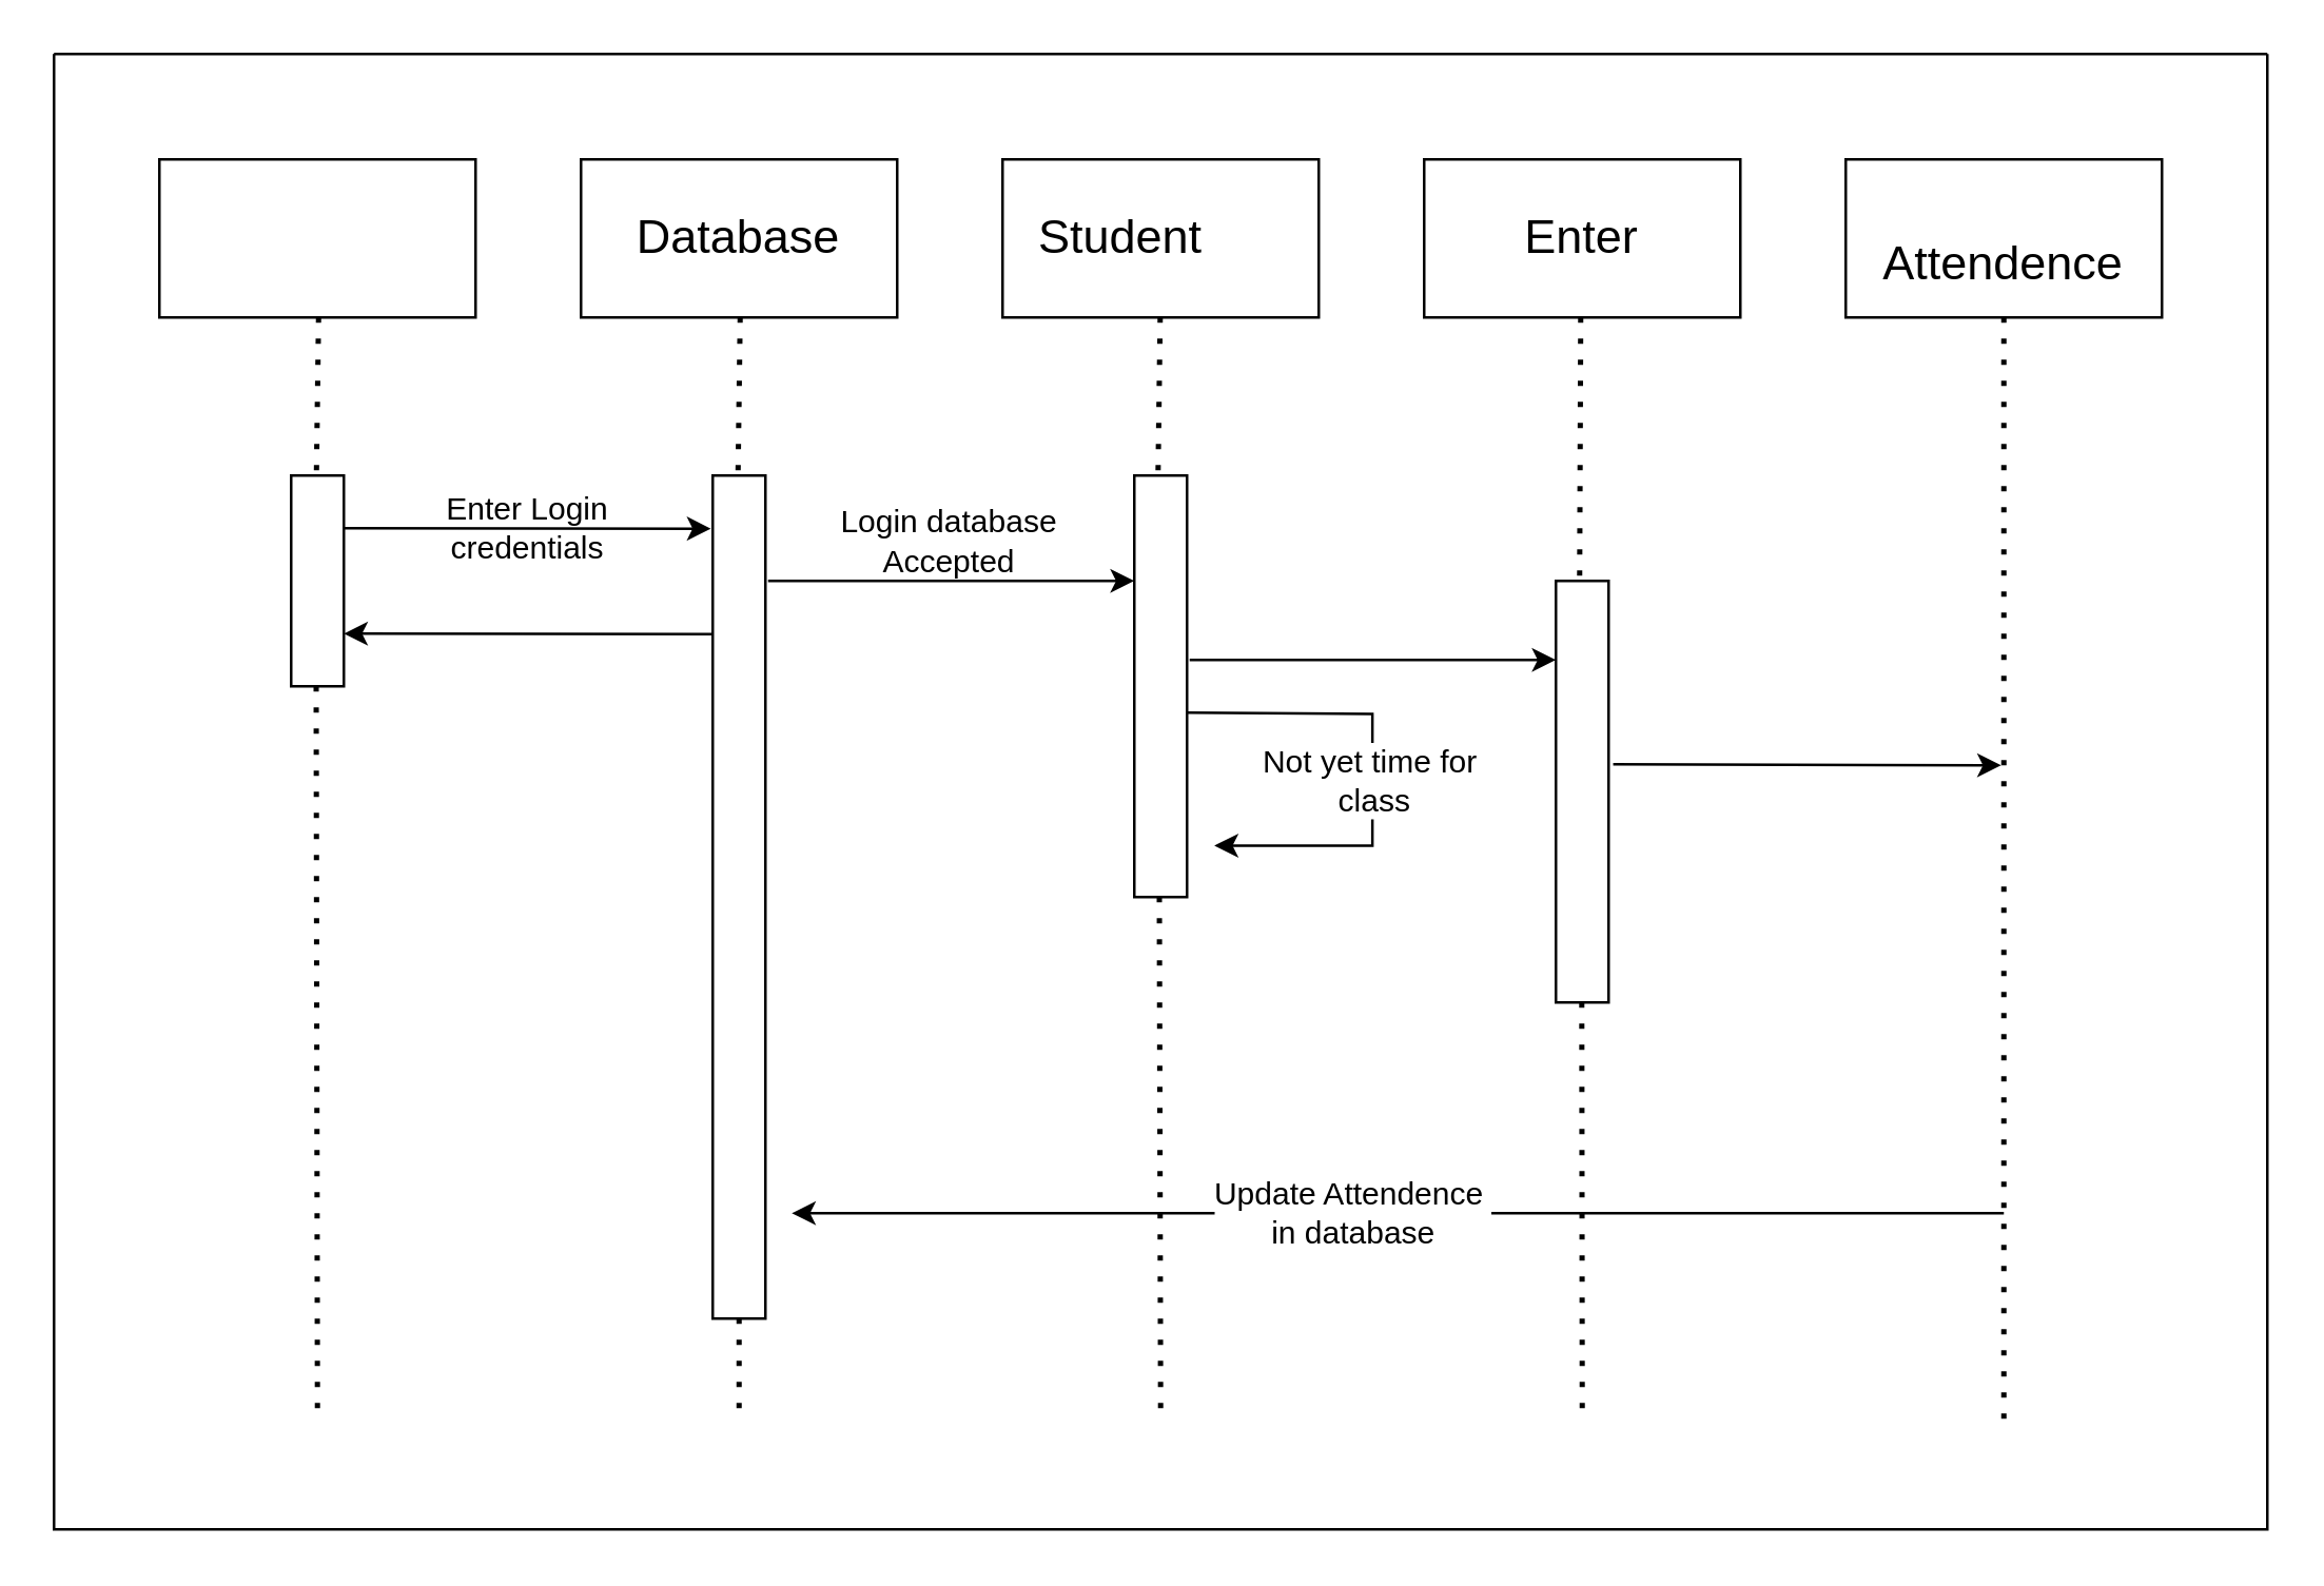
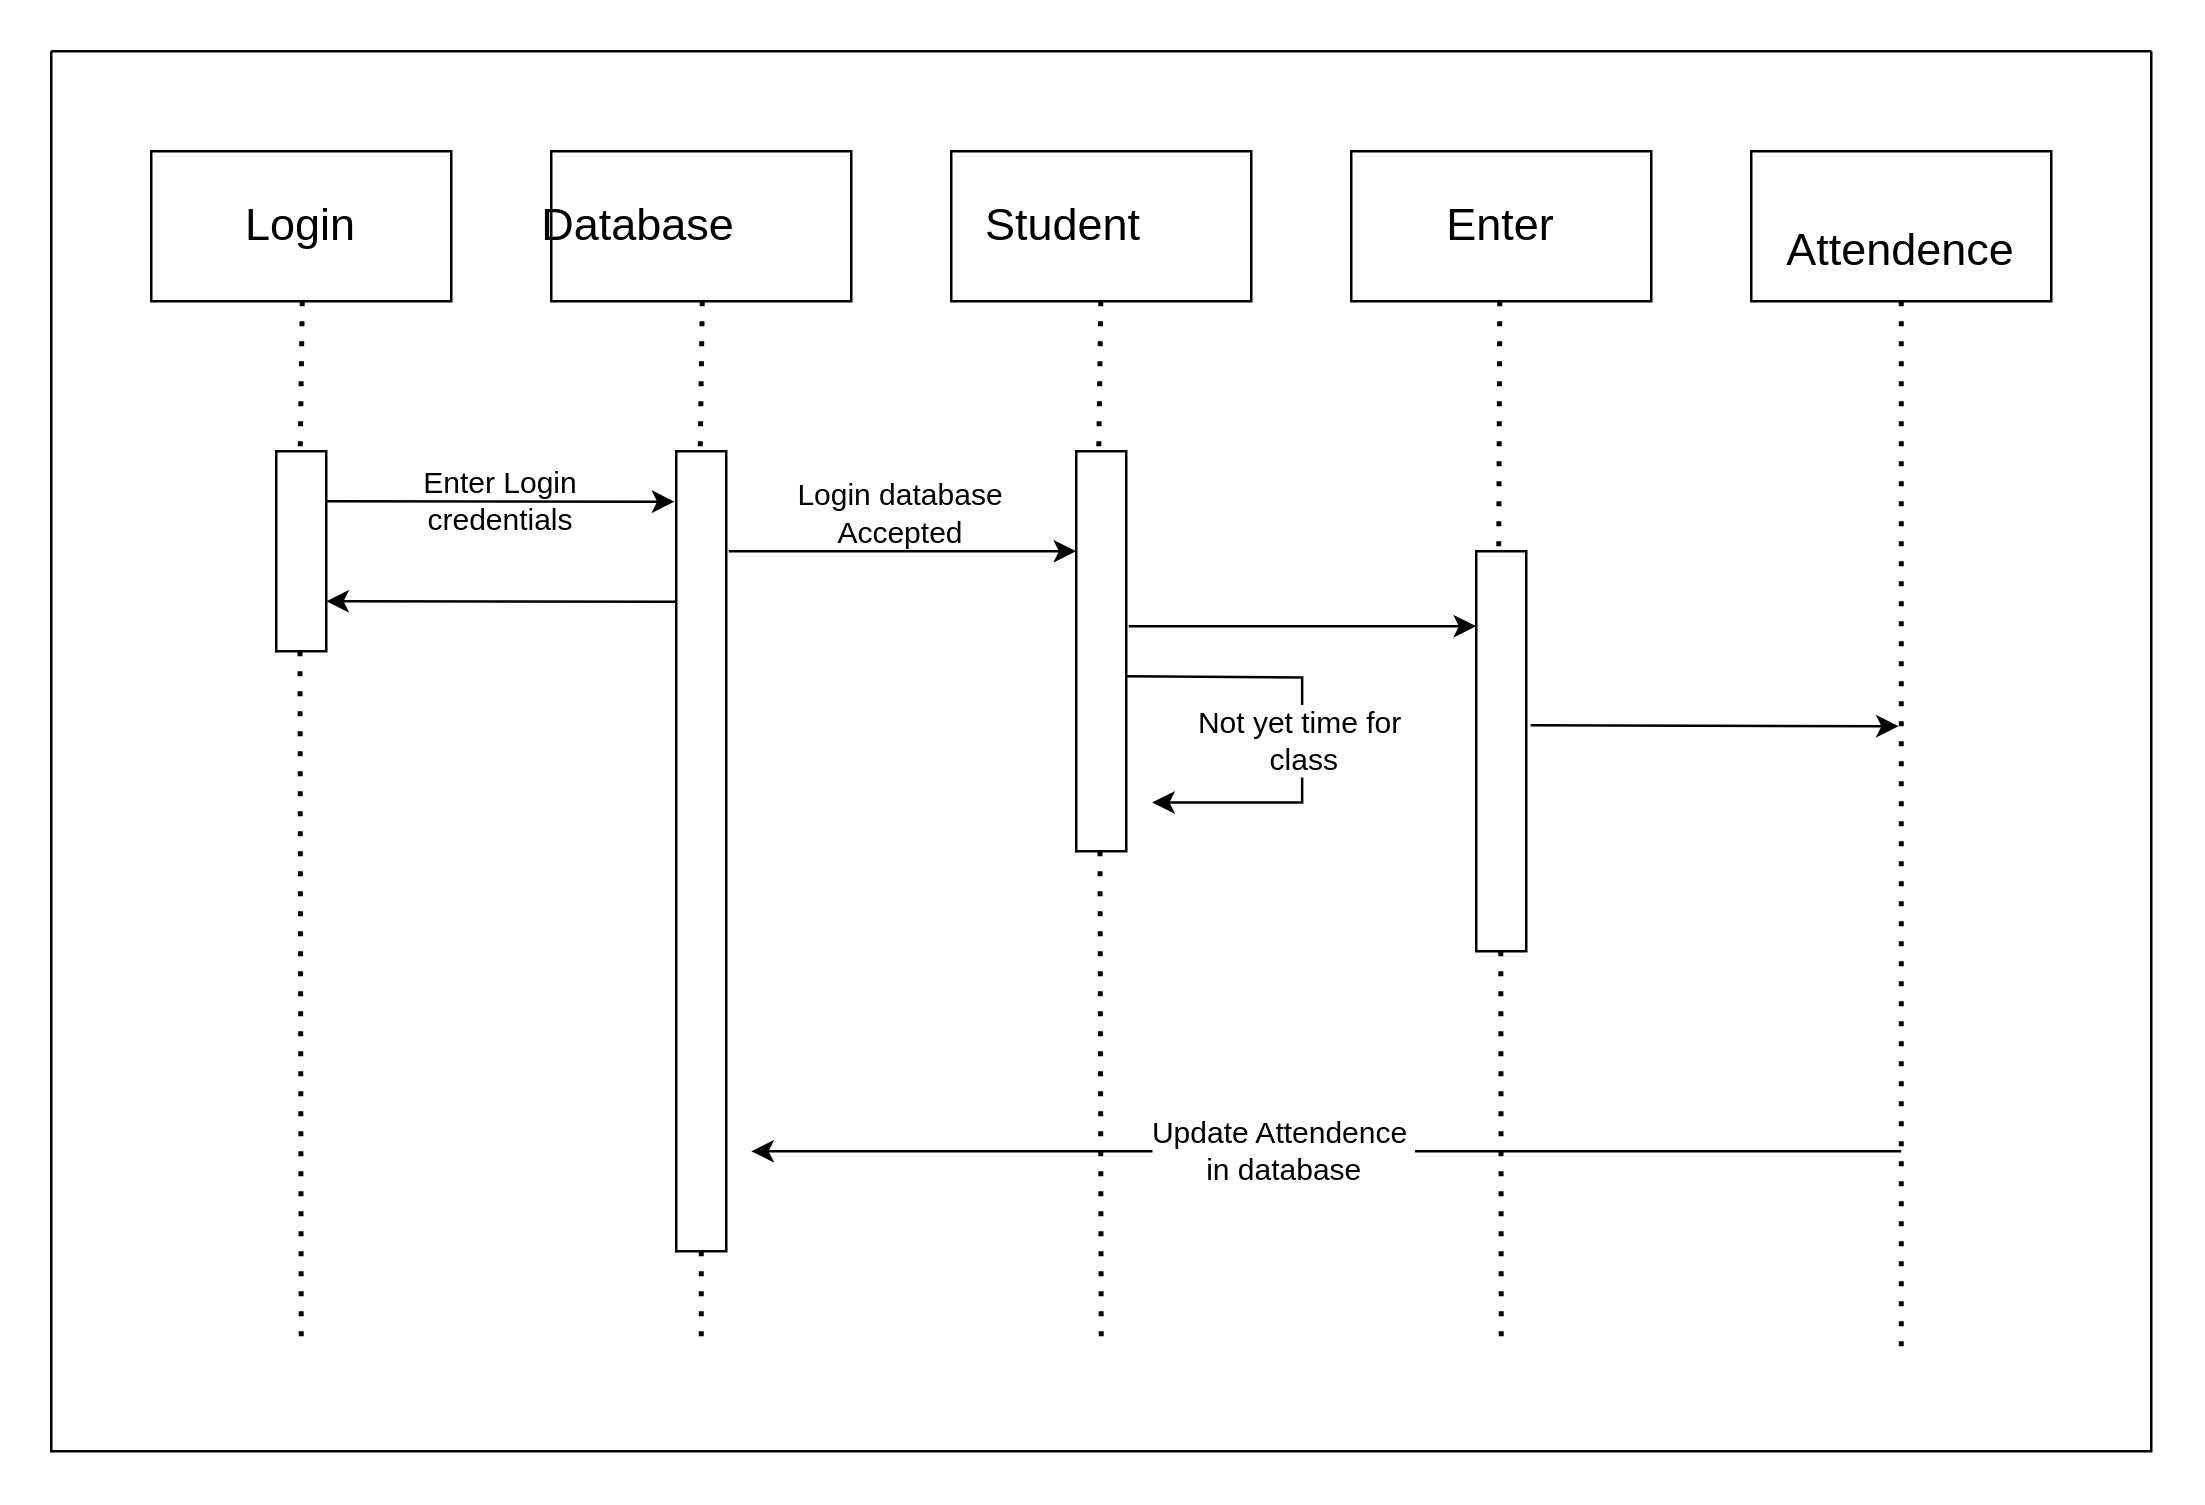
  <mxCell id="0" />
  <mxCell id="1" parent="0" />
  <mxCell id="2" value="" style="rounded=0;whiteSpace=wrap;html=1;" vertex="1" parent="1"><mxGeometry x="60" y="60" width="120" height="60" as="geometry" /></mxCell>
  <mxCell id="3" value="" style="rounded=0;whiteSpace=wrap;html=1;" vertex="1" parent="1"><mxGeometry x="220" y="60" width="120" height="60" as="geometry" /></mxCell>
  <mxCell id="4" value="" style="rounded=0;whiteSpace=wrap;html=1;" vertex="1" parent="1"><mxGeometry x="540" y="60" width="120" height="60" as="geometry" /></mxCell>
  <mxCell id="5" value="" style="rounded=0;whiteSpace=wrap;html=1;" vertex="1" parent="1"><mxGeometry x="380" y="60" width="120" height="60" as="geometry" /></mxCell>
  <mxCell id="6" value="" style="rounded=0;whiteSpace=wrap;html=1;" vertex="1" parent="1"><mxGeometry x="700" y="60" width="120" height="60" as="geometry" /></mxCell>
  <mxCell id="7" value="" style="rounded=0;whiteSpace=wrap;html=1;" vertex="1" parent="1"><mxGeometry x="110" y="180" width="20" height="80" as="geometry" /></mxCell>
  <mxCell id="8" value="" style="rounded=0;whiteSpace=wrap;html=1;" vertex="1" parent="1"><mxGeometry x="270" y="180" width="20" height="320" as="geometry" /></mxCell>
  <mxCell id="9" value="" style="rounded=0;whiteSpace=wrap;html=1;" vertex="1" parent="1"><mxGeometry x="430" y="180" width="20" height="160" as="geometry" /></mxCell>
  <mxCell id="10" value="" style="rounded=0;whiteSpace=wrap;html=1;" vertex="1" parent="1"><mxGeometry x="590" y="220" width="20" height="160" as="geometry" /></mxCell>
  <mxCell id="11" value="" style="endArrow=classic;html=1;rounded=0;exitX=1;exitY=0.25;exitDx=0;exitDy=0;entryX=-0.035;entryY=0.063;entryDx=0;entryDy=0;entryPerimeter=0;" edge="1" parent="1" source="7" target="8"><mxGeometry width="50" height="50" relative="1" as="geometry"><mxPoint x="420" y="410" as="sourcePoint" /><mxPoint x="470" y="360" as="targetPoint" /></mxGeometry></mxCell>
  <mxCell id="12" value="" style="endArrow=classic;html=1;rounded=0;exitX=0;exitY=0.188;exitDx=0;exitDy=0;entryX=1;entryY=0.75;entryDx=0;entryDy=0;exitPerimeter=0;" edge="1" parent="1" source="8" target="7"><mxGeometry width="50" height="50" relative="1" as="geometry"><mxPoint x="90" y="240" as="sourcePoint" /><mxPoint x="227" y="240" as="targetPoint" /></mxGeometry></mxCell>
  <mxCell id="13" value="Enter Login credentials" style="text;strokeColor=none;align=center;fillColor=none;html=1;verticalAlign=middle;whiteSpace=wrap;rounded=0;" vertex="1" parent="1"><mxGeometry x="140" y="185" width="120" height="30" as="geometry" /></mxCell>
  <mxCell id="14" value="Login database Accepted" style="text;strokeColor=none;align=center;fillColor=none;html=1;verticalAlign=middle;whiteSpace=wrap;rounded=0;" vertex="1" parent="1"><mxGeometry x="300" y="190" width="120" height="30" as="geometry" /></mxCell>
  <mxCell id="15" value="" style="endArrow=classic;html=1;rounded=0;exitX=1;exitY=0.25;exitDx=0;exitDy=0;entryX=-0.035;entryY=0.063;entryDx=0;entryDy=0;entryPerimeter=0;" edge="1" parent="1"><mxGeometry width="50" height="50" relative="1" as="geometry"><mxPoint x="291" y="220" as="sourcePoint" /><mxPoint x="430" y="220" as="targetPoint" /></mxGeometry></mxCell>
  <mxCell id="16" value="" style="endArrow=classic;html=1;rounded=0;exitX=1;exitY=0.25;exitDx=0;exitDy=0;entryX=-0.035;entryY=0.063;entryDx=0;entryDy=0;entryPerimeter=0;" edge="1" parent="1"><mxGeometry width="50" height="50" relative="1" as="geometry"><mxPoint x="451" y="250" as="sourcePoint" /><mxPoint x="590" y="250" as="targetPoint" /></mxGeometry></mxCell>
  <mxCell id="17" value="" style="endArrow=classic;html=1;rounded=0;exitX=0.982;exitY=0.622;exitDx=0;exitDy=0;exitPerimeter=0;" edge="1" parent="1"><mxGeometry width="50" height="50" relative="1" as="geometry"><mxPoint x="450" y="270" as="sourcePoint" /><mxPoint x="460.36" y="320.48" as="targetPoint" /><Array as="points"><mxPoint x="520.36" y="270.48" /><mxPoint x="520.36" y="320.48" /></Array></mxGeometry></mxCell>
  <mxCell id="18" value="&lt;font style=&quot;font-size: 12px;&quot;&gt;Not yet time for&amp;nbsp;&lt;/font&gt;&lt;div&gt;&lt;font style=&quot;font-size: 12px;&quot;&gt;class&lt;/font&gt;&lt;/div&gt;" style="edgeLabel;html=1;align=center;verticalAlign=middle;resizable=0;points=[];" vertex="1" connectable="0" parent="17"><mxGeometry x="0.049" relative="1" as="geometry"><mxPoint as="offset" /></mxGeometry></mxCell>
  <mxCell id="19" value="" style="endArrow=classic;html=1;rounded=0;exitX=1.086;exitY=0.435;exitDx=0;exitDy=0;entryX=-0.035;entryY=0.063;entryDx=0;entryDy=0;entryPerimeter=0;exitPerimeter=0;" edge="1" parent="1" source="10"><mxGeometry width="50" height="50" relative="1" as="geometry"><mxPoint x="620" y="290" as="sourcePoint" /><mxPoint x="759" y="290" as="targetPoint" /></mxGeometry></mxCell>
  <mxCell id="20" value="" style="endArrow=none;dashed=1;html=1;dashPattern=1 3;strokeWidth=2;rounded=0;exitX=0.5;exitY=1;exitDx=0;exitDy=0;" edge="1" parent="1" source="6"><mxGeometry width="50" height="50" relative="1" as="geometry"><mxPoint x="460" y="440" as="sourcePoint" /><mxPoint x="760" y="541.6" as="targetPoint" /></mxGeometry></mxCell>
  <mxCell id="21" value="" style="endArrow=none;dashed=1;html=1;dashPattern=1 3;strokeWidth=2;rounded=0;exitX=0.5;exitY=1;exitDx=0;exitDy=0;" edge="1" parent="1"><mxGeometry width="50" height="50" relative="1" as="geometry"><mxPoint x="599.41" y="120" as="sourcePoint" /><mxPoint x="599" y="220" as="targetPoint" /></mxGeometry></mxCell>
  <mxCell id="22" value="" style="endArrow=none;dashed=1;html=1;dashPattern=1 3;strokeWidth=2;rounded=0;exitX=0.5;exitY=1;exitDx=0;exitDy=0;" edge="1" parent="1"><mxGeometry width="50" height="50" relative="1" as="geometry"><mxPoint x="599.82" y="380" as="sourcePoint" /><mxPoint x="600" y="540" as="targetPoint" /></mxGeometry></mxCell>
  <mxCell id="23" value="" style="endArrow=none;dashed=1;html=1;dashPattern=1 3;strokeWidth=2;rounded=0;exitX=0.5;exitY=1;exitDx=0;exitDy=0;" edge="1" parent="1"><mxGeometry width="50" height="50" relative="1" as="geometry"><mxPoint x="439.82" y="120" as="sourcePoint" /><mxPoint x="439" y="180" as="targetPoint" /></mxGeometry></mxCell>
  <mxCell id="24" value="" style="endArrow=none;dashed=1;html=1;dashPattern=1 3;strokeWidth=2;rounded=0;exitX=0.5;exitY=1;exitDx=0;exitDy=0;" edge="1" parent="1"><mxGeometry width="50" height="50" relative="1" as="geometry"><mxPoint x="120.41" y="120" as="sourcePoint" /><mxPoint x="119.59" y="180" as="targetPoint" /></mxGeometry></mxCell>
  <mxCell id="25" value="" style="endArrow=none;dashed=1;html=1;dashPattern=1 3;strokeWidth=2;rounded=0;exitX=0.5;exitY=1;exitDx=0;exitDy=0;" edge="1" parent="1"><mxGeometry width="50" height="50" relative="1" as="geometry"><mxPoint x="280.41" y="120" as="sourcePoint" /><mxPoint x="279.59" y="180" as="targetPoint" /></mxGeometry></mxCell>
  <mxCell id="26" value="" style="endArrow=none;dashed=1;html=1;dashPattern=1 3;strokeWidth=2;rounded=0;exitX=0.5;exitY=1;exitDx=0;exitDy=0;" edge="1" parent="1"><mxGeometry width="50" height="50" relative="1" as="geometry"><mxPoint x="439.5" y="340" as="sourcePoint" /><mxPoint x="440" y="540" as="targetPoint" /></mxGeometry></mxCell>
  <mxCell id="27" value="" style="endArrow=none;dashed=1;html=1;dashPattern=1 3;strokeWidth=2;rounded=0;exitX=0.5;exitY=1;exitDx=0;exitDy=0;" edge="1" parent="1"><mxGeometry width="50" height="50" relative="1" as="geometry"><mxPoint x="119.5" y="260" as="sourcePoint" /><mxPoint x="120" y="540" as="targetPoint" /></mxGeometry></mxCell>
  <mxCell id="28" value="" style="endArrow=none;dashed=1;html=1;dashPattern=1 3;strokeWidth=2;rounded=0;exitX=0.5;exitY=1;exitDx=0;exitDy=0;" edge="1" parent="1" source="8"><mxGeometry width="50" height="50" relative="1" as="geometry"><mxPoint x="129.5" y="270" as="sourcePoint" /><mxPoint x="280" y="540" as="targetPoint" /></mxGeometry></mxCell>
  <mxCell id="29" value="" style="endArrow=classic;html=1;rounded=0;" edge="1" parent="1"><mxGeometry width="50" height="50" relative="1" as="geometry"><mxPoint x="760" y="460" as="sourcePoint" /><mxPoint x="300" y="460" as="targetPoint" /></mxGeometry></mxCell>
  <mxCell id="30" value="&lt;font style=&quot;font-size: 12px;&quot;&gt;Update Attendence&lt;/font&gt;&lt;font style=&quot;font-size: 12px;&quot;&gt;&amp;nbsp;&lt;/font&gt;&lt;div&gt;&lt;font style=&quot;font-size: 12px;&quot;&gt;in database&lt;/font&gt;&lt;/div&gt;" style="edgeLabel;html=1;align=center;verticalAlign=middle;resizable=0;points=[];" vertex="1" connectable="0" parent="29"><mxGeometry x="0.075" y="-1" relative="1" as="geometry"><mxPoint x="-1" as="offset" /></mxGeometry></mxCell>
+ <mxCell id="31" value="&lt;font style=&quot;font-size: 18px;&quot;&gt;Login&lt;/font&gt;" style="text;strokeColor=none;align=center;fillColor=none;html=1;verticalAlign=middle;whiteSpace=wrap;rounded=0;" vertex="1" parent="1"><mxGeometry x="90" y="75" width="60" height="30" as="geometry" /></mxCell>
  <mxCell id="32" value="&lt;font style=&quot;font-size: 18px;&quot;&gt;Attendence&lt;/font&gt;" style="text;strokeColor=none;align=center;fillColor=none;html=1;verticalAlign=middle;whiteSpace=wrap;rounded=0;" vertex="1" parent="1"><mxGeometry x="730" y="85" width="60" height="30" as="geometry" /></mxCell>
  <mxCell id="33" value="&lt;font style=&quot;font-size: 18px;&quot;&gt;Enter&lt;/font&gt;" style="text;strokeColor=none;align=center;fillColor=none;html=1;verticalAlign=middle;whiteSpace=wrap;rounded=0;" vertex="1" parent="1"><mxGeometry x="570" y="75" width="60" height="30" as="geometry" /></mxCell>
  <mxCell id="34" value="&lt;font style=&quot;font-size: 18px;&quot;&gt;Student&lt;/font&gt;" style="text;strokeColor=none;align=center;fillColor=none;html=1;verticalAlign=middle;whiteSpace=wrap;rounded=0;" vertex="1" parent="1"><mxGeometry x="395" y="75" width="60" height="30" as="geometry" /></mxCell>
- <mxCell id="35" value="&lt;font style=&quot;font-size: 18px;&quot;&gt;Database&lt;/font&gt;" style="text;strokeColor=none;align=center;fillColor=none;html=1;verticalAlign=middle;whiteSpace=wrap;rounded=0;" vertex="1" parent="1"><mxGeometry x="250" y="75" width="60" height="30" as="geometry" /></mxCell>
+ <mxCell id="35" value="&lt;font style=&quot;font-size: 18px;&quot;&gt;Database&lt;/font&gt;" style="text;strokeColor=none;align=center;fillColor=none;html=1;verticalAlign=middle;whiteSpace=wrap;rounded=0;" vertex="1" parent="1"><mxGeometry x="225" y="75" width="60" height="30" as="geometry" /></mxCell>
  <mxCell id="36" value="" style="swimlane;startSize=0;" vertex="1" parent="1"><mxGeometry width="840" height="560" as="geometry" x="20" y="20" /></mxCell>
